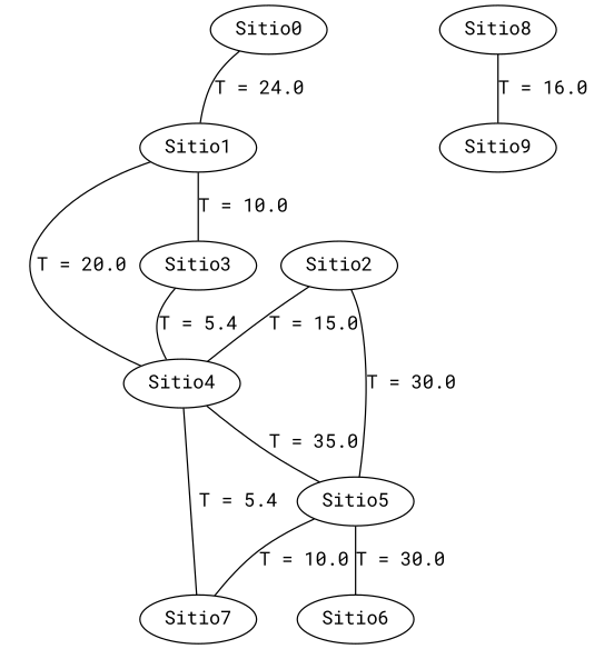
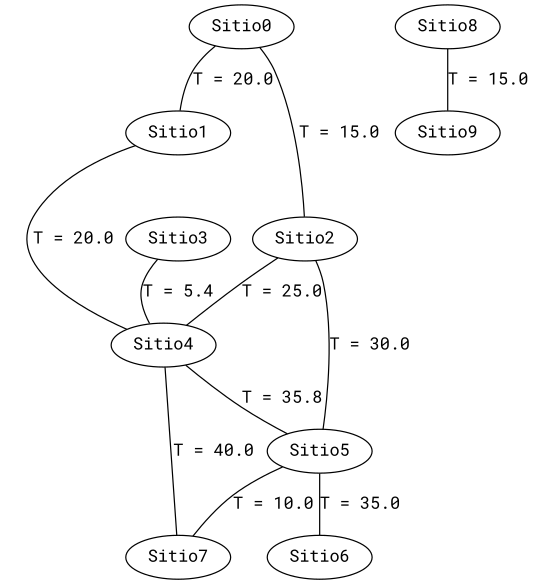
  strict graph {
    fontname="Roboto Mono"
    node [fontname="Roboto Mono"]
    edge [fontname="Roboto Mono"]
    n1 [label=Sitio0]
    n2 [label=Sitio1]
    n3 [label=Sitio2]
    n4 [label=Sitio3]
    n5 [label=Sitio4]
    n6 [label=Sitio5]
    n7 [label=Sitio7]
    n8 [label=Sitio6]
    n9 [label=Sitio8]
    n10 [label=Sitio9]
-   n1 -- n2 [label="T = 24.0"]
-   n2 -- n4 [label="T = 10.0"]
+   n1 -- n2 [label="T = 20.0"]
+   n1 -- n3 [label="T = 15.0"]
    n2 -- n5 [label="T = 20.0"]
-   n3 -- n5 [label="T = 15.0"]
+   n3 -- n5 [label="T = 25.0"]
    n3 -- n6 [label="T = 30.0"]
    n4 -- n5 [label="T = 5.4"]
-   n5 -- n6 [label="T = 35.0"]
-   n5 -- n7 [label="T = 5.4"]
+   n5 -- n6 [label="T = 35.8"]
+   n5 -- n7 [label="T = 40.0"]
    n6 -- n7 [label="T = 10.0"]
-   n6 -- n8 [label="T = 30.0"]
-   n9 -- n10 [label="T = 16.0"]
+   n6 -- n8 [label="T = 35.0"]
+   n9 -- n10 [label="T = 15.0"]
  }
